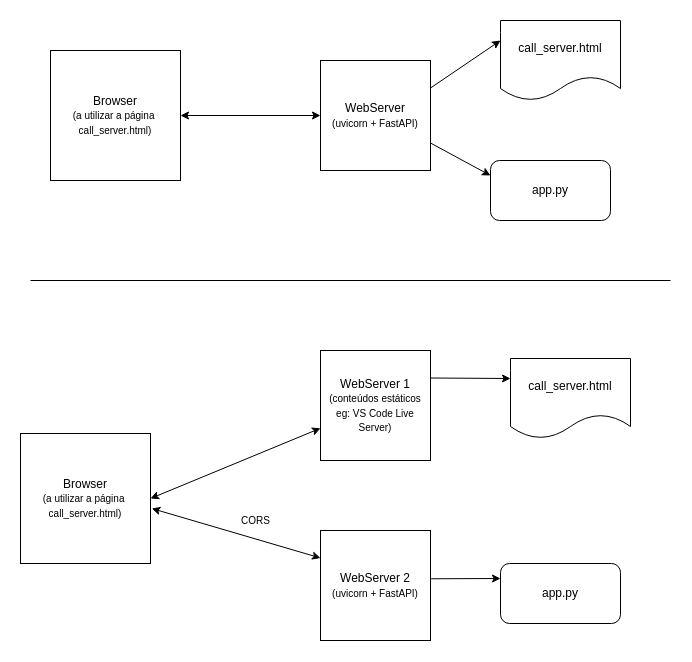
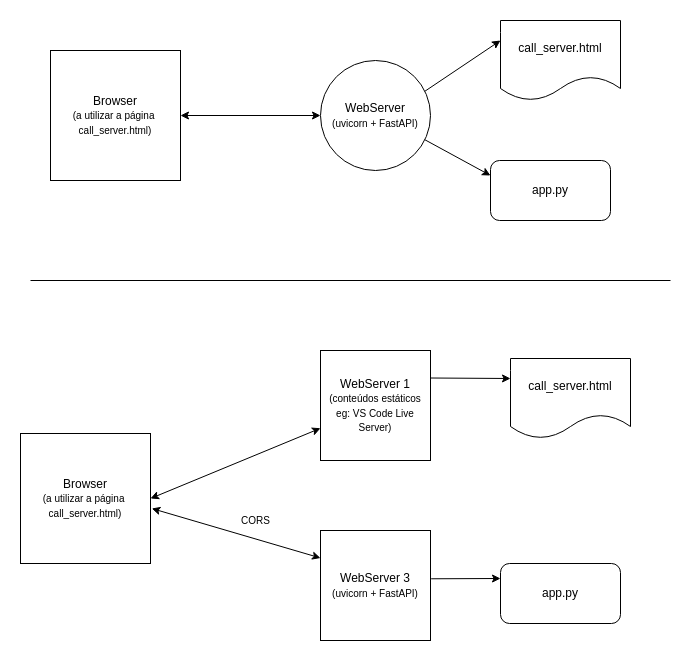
  <mxCell id="0" />
  <mxCell id="1" parent="0" />
- <mxCell id="2" value="WebServer&lt;br&gt;&lt;font style=&quot;font-size: 10px;&quot;&gt;(uvicorn + FastAPI)&lt;/font&gt;" style="whiteSpace=wrap;html=1;aspect=fixed;" vertex="1" parent="1"><mxGeometry x="320" y="60" width="110" height="110" as="geometry" /></mxCell>
+ <mxCell id="2" value="WebServer&lt;br&gt;&lt;font style=&quot;font-size: 10px;&quot;&gt;(uvicorn + FastAPI)&lt;/font&gt;" style="ellipse;whiteSpace=wrap;html=1;aspect=fixed;" vertex="1" parent="1"><mxGeometry x="320" y="60" width="110" height="110" as="geometry" /></mxCell>
  <mxCell id="3" value="call_server.html" style="shape=document;whiteSpace=wrap;html=1;boundedLbl=1;" vertex="1" parent="1"><mxGeometry x="500" y="20" width="120" height="80" as="geometry" /></mxCell>
  <mxCell id="4" value="Browser&lt;br&gt;&lt;font style=&quot;font-size: 10px;&quot;&gt;(a utilizar a&amp;nbsp;página&amp;nbsp;&lt;br&gt;call_server.html)&lt;/font&gt;" style="whiteSpace=wrap;html=1;aspect=fixed;" vertex="1" parent="1"><mxGeometry x="50" y="50" width="130" height="130" as="geometry" /></mxCell>
  <mxCell id="5" value="app.py" style="rounded=1;whiteSpace=wrap;html=1;" vertex="1" parent="1"><mxGeometry x="490" y="160" width="120" height="60" as="geometry" /></mxCell>
  <mxCell id="6" value="" style="endArrow=classic;html=1;rounded=0;exitX=1;exitY=0.75;exitDx=0;exitDy=0;entryX=0;entryY=0.25;entryDx=0;entryDy=0;" edge="1" parent="1" source="2" target="5"><mxGeometry width="50" height="50" relative="1" as="geometry"><mxPoint x="360" y="240" as="sourcePoint" /><mxPoint x="410" y="190" as="targetPoint" /></mxGeometry></mxCell>
  <mxCell id="7" value="" style="endArrow=classic;html=1;rounded=0;exitX=1;exitY=0.25;exitDx=0;exitDy=0;entryX=0;entryY=0.25;entryDx=0;entryDy=0;" edge="1" parent="1" source="2" target="3"><mxGeometry width="50" height="50" relative="1" as="geometry"><mxPoint x="360" y="240" as="sourcePoint" /><mxPoint x="410" y="190" as="targetPoint" /></mxGeometry></mxCell>
  <mxCell id="8" value="" style="endArrow=classic;startArrow=classic;html=1;rounded=0;exitX=1;exitY=0.5;exitDx=0;exitDy=0;" edge="1" parent="1" source="4" target="2"><mxGeometry width="50" height="50" relative="1" as="geometry"><mxPoint x="360" y="240" as="sourcePoint" /><mxPoint x="410" y="190" as="targetPoint" /></mxGeometry></mxCell>
  <mxCell id="9" value="" style="endArrow=none;html=1;rounded=0;" edge="1" parent="1"><mxGeometry width="50" height="50" relative="1" as="geometry"><mxPoint x="30" y="280" as="sourcePoint" /><mxPoint x="670" y="280" as="targetPoint" /></mxGeometry></mxCell>
  <mxCell id="10" value="WebServer 1&lt;br&gt;&lt;font style=&quot;font-size: 10px;&quot;&gt;(conteúdos estáticos&lt;br&gt;eg: VS Code Live Server)&lt;/font&gt;" style="whiteSpace=wrap;html=1;aspect=fixed;" vertex="1" parent="1"><mxGeometry x="320" y="350" width="110" height="110" as="geometry" /></mxCell>
  <mxCell id="11" value="call_server.html" style="shape=document;whiteSpace=wrap;html=1;boundedLbl=1;" vertex="1" parent="1"><mxGeometry x="510" y="358" width="120" height="80" as="geometry" /></mxCell>
  <mxCell id="12" value="Browser&lt;br&gt;&lt;font style=&quot;font-size: 10px;&quot;&gt;(a utilizar a&amp;nbsp;página&amp;nbsp;&lt;br&gt;call_server.html)&lt;/font&gt;" style="whiteSpace=wrap;html=1;aspect=fixed;" vertex="1" parent="1"><mxGeometry x="20" y="433" width="130" height="130" as="geometry" /></mxCell>
  <mxCell id="13" value="app.py" style="rounded=1;whiteSpace=wrap;html=1;" vertex="1" parent="1"><mxGeometry x="500" y="563" width="120" height="60" as="geometry" /></mxCell>
  <mxCell id="14" value="" style="endArrow=classic;html=1;rounded=0;exitX=1.006;exitY=0.439;exitDx=0;exitDy=0;entryX=0;entryY=0.25;entryDx=0;entryDy=0;exitPerimeter=0;" edge="1" parent="1" source="17" target="13"><mxGeometry width="50" height="50" relative="1" as="geometry"><mxPoint x="360" y="530" as="sourcePoint" /><mxPoint x="410" y="480" as="targetPoint" /></mxGeometry></mxCell>
  <mxCell id="15" value="" style="endArrow=classic;html=1;rounded=0;exitX=1;exitY=0.25;exitDx=0;exitDy=0;entryX=0;entryY=0.25;entryDx=0;entryDy=0;" edge="1" parent="1" source="10" target="11"><mxGeometry width="50" height="50" relative="1" as="geometry"><mxPoint x="360" y="530" as="sourcePoint" /><mxPoint x="410" y="480" as="targetPoint" /></mxGeometry></mxCell>
  <mxCell id="16" value="" style="endArrow=classic;startArrow=classic;html=1;rounded=0;exitX=1;exitY=0.5;exitDx=0;exitDy=0;" edge="1" parent="1" source="12" target="10"><mxGeometry width="50" height="50" relative="1" as="geometry"><mxPoint x="360" y="530" as="sourcePoint" /><mxPoint x="410" y="480" as="targetPoint" /></mxGeometry></mxCell>
- <mxCell id="17" value="WebServer 2&lt;br&gt;&lt;font style=&quot;font-size: 10px;&quot;&gt;(uvicorn + FastAPI)&lt;/font&gt;" style="whiteSpace=wrap;html=1;aspect=fixed;" vertex="1" parent="1"><mxGeometry x="320" y="530" width="110" height="110" as="geometry" /></mxCell>
+ <mxCell id="17" value="WebServer 3&lt;br&gt;&lt;font style=&quot;font-size: 10px;&quot;&gt;(uvicorn + FastAPI)&lt;/font&gt;" style="whiteSpace=wrap;html=1;aspect=fixed;" vertex="1" parent="1"><mxGeometry x="320" y="530" width="110" height="110" as="geometry" /></mxCell>
  <mxCell id="18" value="" style="endArrow=classic;startArrow=classic;html=1;rounded=0;fontSize=10;exitX=1.01;exitY=0.577;exitDx=0;exitDy=0;exitPerimeter=0;entryX=0;entryY=0.25;entryDx=0;entryDy=0;" edge="1" parent="1" source="12" target="17"><mxGeometry width="50" height="50" relative="1" as="geometry"><mxPoint x="350" y="580" as="sourcePoint" /><mxPoint x="400" y="530" as="targetPoint" /></mxGeometry></mxCell>
  <mxCell id="19" value="CORS" style="text;html=1;align=center;verticalAlign=middle;resizable=0;points=[];autosize=1;strokeColor=none;fillColor=none;fontSize=10;" vertex="1" parent="1"><mxGeometry x="230" y="505" width="50" height="30" as="geometry" /></mxCell>
